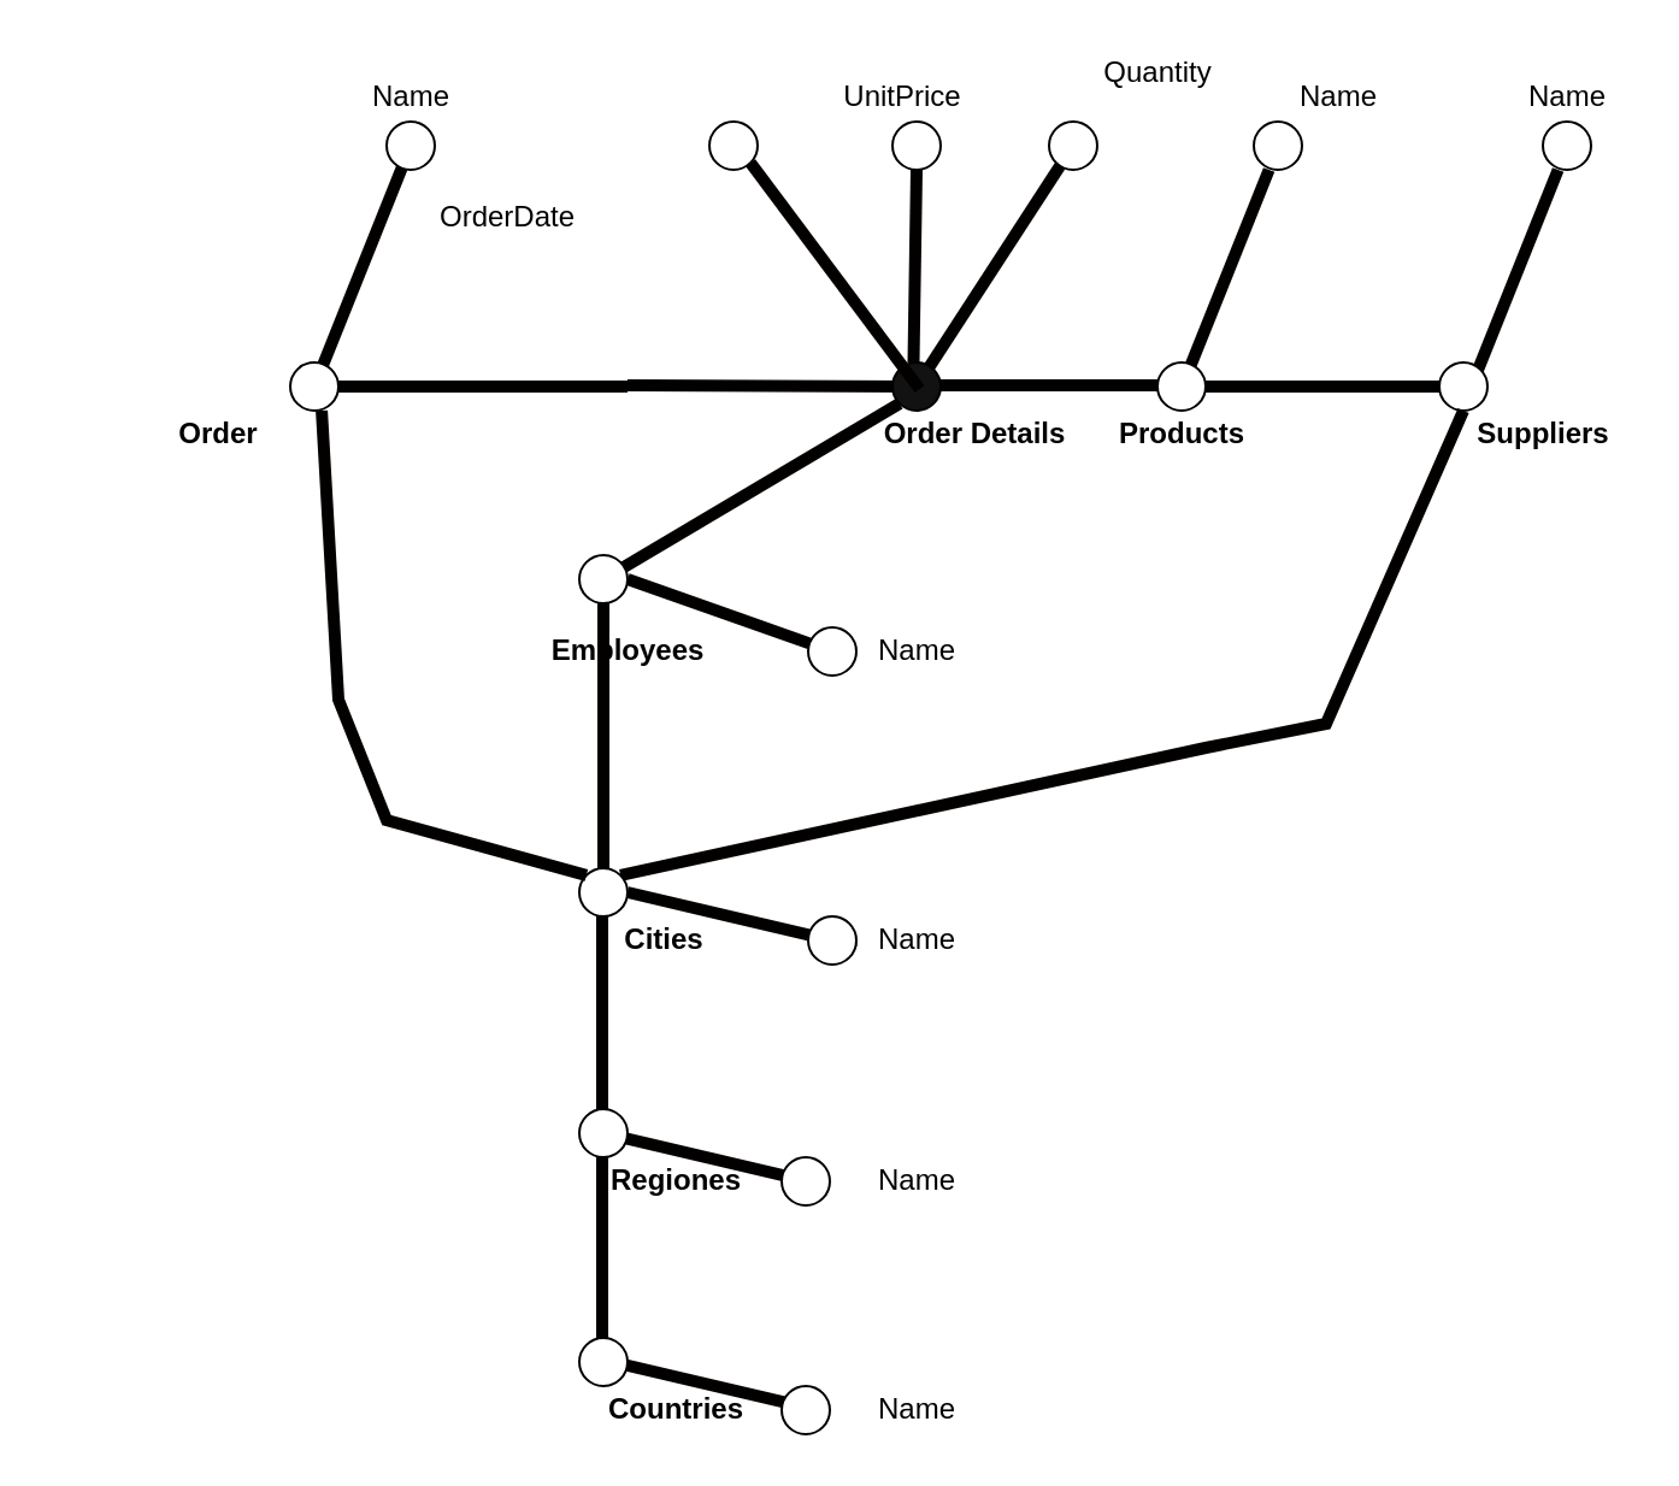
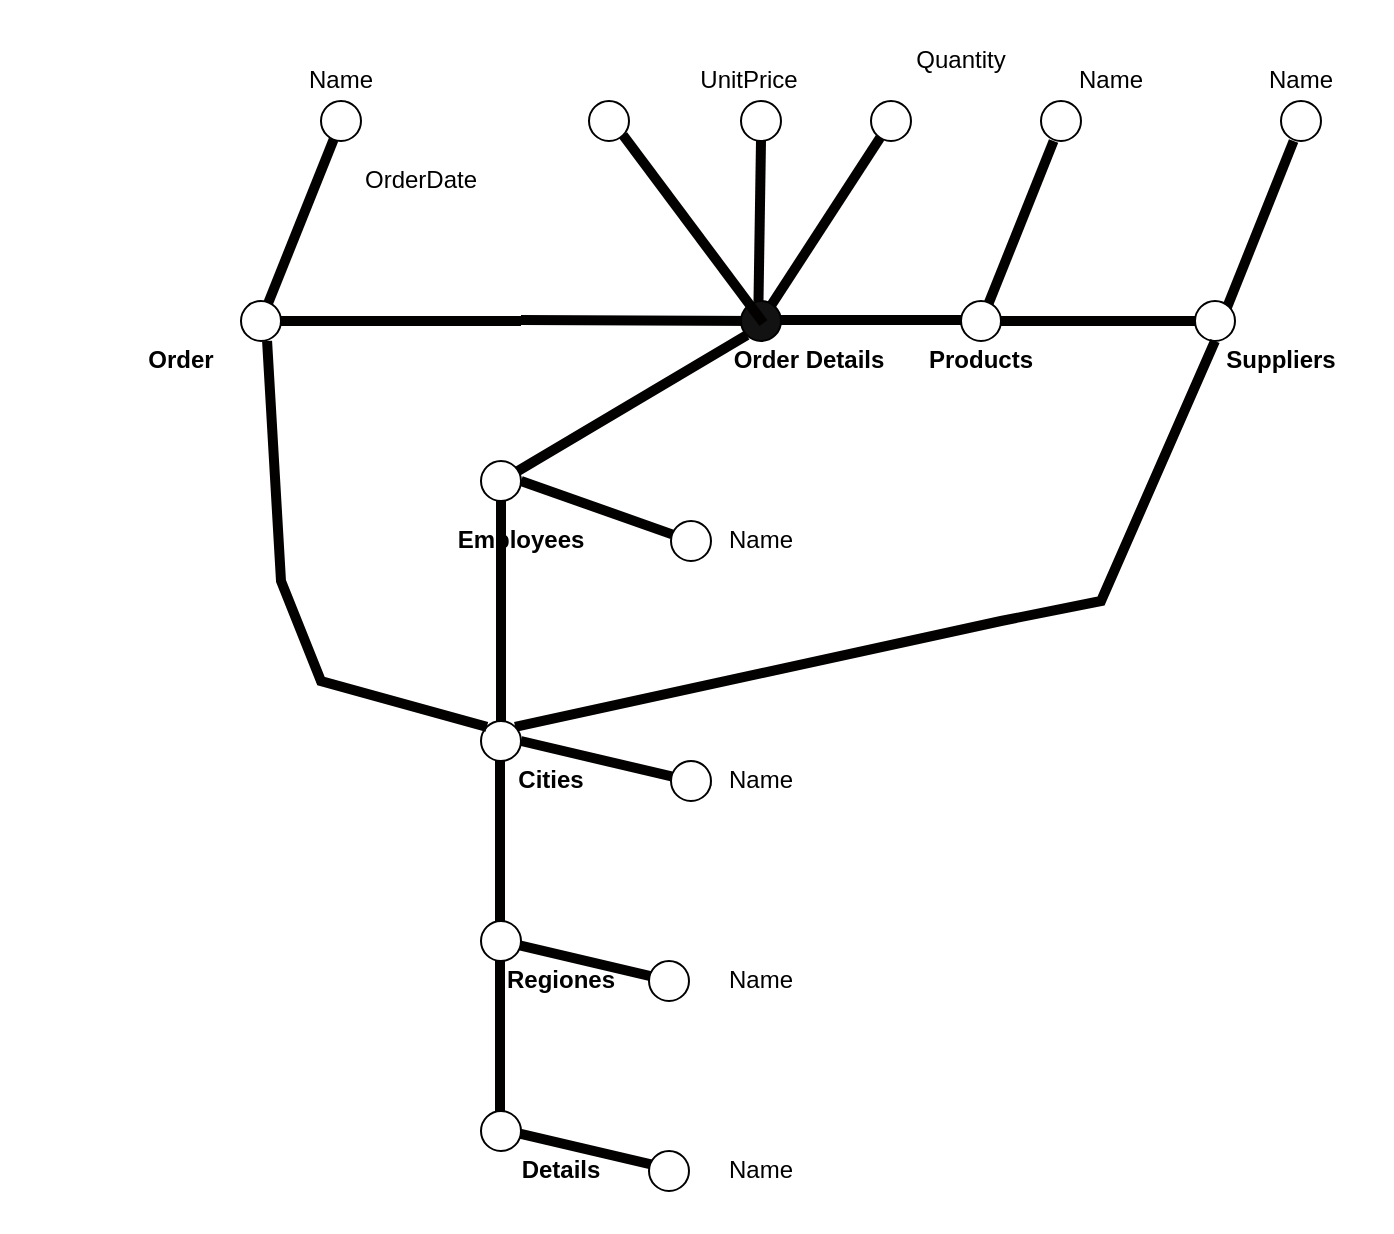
  <mxCell id="0" />
  <mxCell id="1" parent="0" />
  <mxCell id="2" value="" style="endArrow=none;html=1;rounded=0;fillColor=#a20025;strokeColor=#030000;strokeWidth=5;startArrow=none;exitX=0.5;exitY=0;exitDx=0;exitDy=0;" edge="1" parent="1"><mxGeometry width="50" height="50" relative="1" as="geometry"><mxPoint x="490" y="160.72" as="sourcePoint" /><mxPoint x="526.286" y="70.005" as="targetPoint" /></mxGeometry></mxCell>
  <mxCell id="3" value="" style="endArrow=none;html=1;rounded=0;fillColor=#a20025;strokeColor=#030000;strokeWidth=5;startArrow=none;exitX=0.5;exitY=0;exitDx=0;exitDy=0;" edge="1" parent="1" source="10"><mxGeometry width="50" height="50" relative="1" as="geometry"><mxPoint x="130" y="160" as="sourcePoint" /><mxPoint x="170.286" y="59.285" as="targetPoint" /></mxGeometry></mxCell>
  <mxCell id="4" value="" style="endArrow=none;html=1;rounded=0;fillColor=#a20025;strokeColor=#030000;strokeWidth=5;startArrow=none;" edge="1" parent="1"><mxGeometry width="50" height="50" relative="1" as="geometry"><mxPoint x="500" y="160" as="sourcePoint" /><mxPoint x="610" y="160" as="targetPoint" /></mxGeometry></mxCell>
  <mxCell id="5" value="" style="endArrow=none;html=1;rounded=0;fillColor=#a20025;strokeColor=#030000;strokeWidth=5;startArrow=none;" edge="1" parent="1" source="12"><mxGeometry width="50" height="50" relative="1" as="geometry"><mxPoint x="10" y="160" as="sourcePoint" /><mxPoint x="260" y="160" as="targetPoint" /></mxGeometry></mxCell>
  <mxCell id="6" value="Order Details" style="text;html=1;align=center;verticalAlign=middle;resizable=0;points=[];autosize=1;strokeColor=none;fillColor=none;fontStyle=1" vertex="1" parent="1"><mxGeometry x="359" y="170" width="90" height="20" as="geometry" /></mxCell>
  <mxCell id="7" value="Suppliers" style="text;html=1;align=center;verticalAlign=middle;resizable=0;points=[];autosize=1;strokeColor=none;fillColor=none;fontStyle=1" vertex="1" parent="1"><mxGeometry x="605" y="170" width="70" height="20" as="geometry" /></mxCell>
  <mxCell id="8" value="Employees" style="text;html=1;align=center;verticalAlign=middle;resizable=0;points=[];autosize=1;strokeColor=none;fillColor=none;fontStyle=1" vertex="1" parent="1"><mxGeometry x="220" y="260" width="80" height="20" as="geometry" /></mxCell>
  <mxCell id="9" value="Name" style="text;html=1;align=center;verticalAlign=middle;resizable=0;points=[];autosize=1;strokeColor=none;fillColor=none;" vertex="1" parent="1"><mxGeometry x="145" y="30" width="50" height="20" as="geometry" /></mxCell>
  <mxCell id="10" value="" style="ellipse;whiteSpace=wrap;html=1;aspect=fixed;" vertex="1" parent="1"><mxGeometry x="160" y="50" width="20" height="20" as="geometry" /></mxCell>
  <mxCell id="11" value="" style="endArrow=none;html=1;rounded=0;fillColor=#a20025;strokeColor=#030000;strokeWidth=5;startArrow=none;exitX=0.5;exitY=0;exitDx=0;exitDy=0;" edge="1" parent="1" target="10"><mxGeometry width="50" height="50" relative="1" as="geometry"><mxPoint x="130" y="160" as="sourcePoint" /><mxPoint x="170.286" y="59.285" as="targetPoint" /></mxGeometry></mxCell>
  <mxCell id="12" value="" style="ellipse;whiteSpace=wrap;html=1;aspect=fixed;" vertex="1" parent="1"><mxGeometry x="120" y="150" width="20" height="20" as="geometry" /></mxCell>
  <mxCell id="13" value="" style="ellipse;whiteSpace=wrap;html=1;aspect=fixed;" vertex="1" parent="1"><mxGeometry x="435" y="50" width="20" height="20" as="geometry" /></mxCell>
  <mxCell id="14" value="" style="endArrow=none;html=1;rounded=0;fillColor=#a20025;strokeColor=#030000;strokeWidth=5;startArrow=none;" edge="1" parent="1" target="13"><mxGeometry width="50" height="50" relative="1" as="geometry"><mxPoint x="380" y="160" as="sourcePoint" /><mxPoint x="439" y="70" as="targetPoint" /></mxGeometry></mxCell>
  <mxCell id="15" value="Name" style="text;html=1;align=center;verticalAlign=middle;resizable=0;points=[];autosize=1;strokeColor=none;fillColor=none;" vertex="1" parent="1"><mxGeometry x="530" y="30" width="50" height="20" as="geometry" /></mxCell>
  <mxCell id="16" value="" style="ellipse;whiteSpace=wrap;html=1;aspect=fixed;" vertex="1" parent="1"><mxGeometry x="520" y="50" width="20" height="20" as="geometry" /></mxCell>
  <mxCell id="17" value="" style="endArrow=none;html=1;rounded=0;fillColor=#a20025;strokeColor=#030000;strokeWidth=5;startArrow=none;exitX=0.5;exitY=0;exitDx=0;exitDy=0;" edge="1" parent="1"><mxGeometry width="50" height="50" relative="1" as="geometry"><mxPoint x="610" y="160.72" as="sourcePoint" /><mxPoint x="646.286" y="70.005" as="targetPoint" /></mxGeometry></mxCell>
  <mxCell id="18" value="" style="ellipse;whiteSpace=wrap;html=1;aspect=fixed;" vertex="1" parent="1"><mxGeometry x="640" y="50" width="20" height="20" as="geometry" /></mxCell>
  <mxCell id="19" value="" style="ellipse;whiteSpace=wrap;html=1;aspect=fixed;" vertex="1" parent="1"><mxGeometry x="597" y="150" width="20" height="20" as="geometry" /></mxCell>
  <mxCell id="20" value="Name" style="text;html=1;align=center;verticalAlign=middle;resizable=0;points=[];autosize=1;strokeColor=none;fillColor=none;" vertex="1" parent="1"><mxGeometry x="625" y="30" width="50" height="20" as="geometry" /></mxCell>
  <mxCell id="21" value="Name" style="text;html=1;align=center;verticalAlign=middle;resizable=0;points=[];autosize=1;strokeColor=none;fillColor=none;" vertex="1" parent="1"><mxGeometry x="355" y="260" width="50" height="20" as="geometry" /></mxCell>
  <mxCell id="22" value="" style="endArrow=none;html=1;rounded=0;fillColor=#a20025;strokeColor=#030000;strokeWidth=5;startArrow=none;" edge="1" parent="1"><mxGeometry width="50" height="50" relative="1" as="geometry"><mxPoint x="20" y="159.5" as="sourcePoint" /><mxPoint x="20" y="159.5" as="targetPoint" /></mxGeometry></mxCell>
  <mxCell id="23" value="Order" style="text;html=1;align=center;verticalAlign=middle;resizable=0;points=[];autosize=1;strokeColor=none;fillColor=none;fontStyle=1" vertex="1" parent="1"><mxGeometry x="50" y="170" width="80" height="20" as="geometry" /></mxCell>
  <mxCell id="24" value="" style="endArrow=none;html=1;rounded=0;fillColor=#a20025;strokeColor=#030000;strokeWidth=5;startArrow=none;" edge="1" parent="1"><mxGeometry width="50" height="50" relative="1" as="geometry"><mxPoint x="380" y="159.5" as="sourcePoint" /><mxPoint x="490" y="159.5" as="targetPoint" /></mxGeometry></mxCell>
  <mxCell id="25" value="" style="endArrow=none;html=1;rounded=0;fillColor=#a20025;strokeColor=#030000;strokeWidth=5;startArrow=none;" edge="1" parent="1"><mxGeometry width="50" height="50" relative="1" as="geometry"><mxPoint x="260" y="159.5" as="sourcePoint" /><mxPoint x="380" y="160" as="targetPoint" /></mxGeometry></mxCell>
  <mxCell id="26" value="" style="ellipse;whiteSpace=wrap;html=1;aspect=fixed;fillColor=#121212;" vertex="1" parent="1"><mxGeometry x="370" y="150" width="20" height="20" as="geometry" /></mxCell>
  <mxCell id="27" value="" style="ellipse;whiteSpace=wrap;html=1;aspect=fixed;" vertex="1" parent="1"><mxGeometry x="480" y="150" width="20" height="20" as="geometry" /></mxCell>
  <mxCell id="28" value="Products" style="text;html=1;align=center;verticalAlign=middle;resizable=0;points=[];autosize=1;strokeColor=none;fillColor=none;fontStyle=1" vertex="1" parent="1"><mxGeometry x="455" y="170" width="70" height="20" as="geometry" /></mxCell>
  <mxCell id="29" value="" style="endArrow=none;html=1;rounded=0;fillColor=#a20025;strokeColor=#030000;strokeWidth=5;startArrow=none;entryX=0.5;entryY=1;entryDx=0;entryDy=0;exitX=1;exitY=0;exitDx=0;exitDy=0;" edge="1" parent="1" source="31" target="19"><mxGeometry width="50" height="50" relative="1" as="geometry"><mxPoint x="470" y="340" as="sourcePoint" /><mxPoint x="540" y="250" as="targetPoint" /><Array as="points"><mxPoint x="500" y="310" /><mxPoint x="550" y="300" /></Array></mxGeometry></mxCell>
  <mxCell id="30" value="" style="endArrow=none;html=1;rounded=0;fillColor=#a20025;strokeColor=#030000;strokeWidth=5;startArrow=none;entryX=0.5;entryY=1;entryDx=0;entryDy=0;" edge="1" parent="1" target="58"><mxGeometry width="50" height="50" relative="1" as="geometry"><mxPoint x="250" y="370" as="sourcePoint" /><mxPoint x="268.969" y="320.001" as="targetPoint" /></mxGeometry></mxCell>
  <mxCell id="31" value="" style="ellipse;whiteSpace=wrap;html=1;aspect=fixed;" vertex="1" parent="1"><mxGeometry x="240" y="360" width="20" height="20" as="geometry" /></mxCell>
  <mxCell id="32" value="Cities" style="text;html=1;align=center;verticalAlign=middle;resizable=0;points=[];autosize=1;strokeColor=none;fillColor=none;fontStyle=1" vertex="1" parent="1"><mxGeometry x="250" y="380" width="50" height="20" as="geometry" /></mxCell>
  <mxCell id="33" value="" style="endArrow=none;html=1;rounded=0;fillColor=#a20025;strokeColor=#030000;strokeWidth=5;startArrow=none;entryX=0.5;entryY=1;entryDx=0;entryDy=0;" edge="1" parent="1"><mxGeometry width="50" height="50" relative="1" as="geometry"><mxPoint x="249.5" y="460" as="sourcePoint" /><mxPoint x="249.5" y="380" as="targetPoint" /></mxGeometry></mxCell>
  <mxCell id="34" value="Regiones" style="text;html=1;align=center;verticalAlign=middle;resizable=0;points=[];autosize=1;strokeColor=none;fillColor=none;fontStyle=1" vertex="1" parent="1"><mxGeometry x="245" y="480" width="70" height="20" as="geometry" /></mxCell>
  <mxCell id="35" value="" style="endArrow=none;html=1;rounded=0;fillColor=#a20025;strokeColor=#030000;strokeWidth=5;startArrow=none;entryX=0.5;entryY=1;entryDx=0;entryDy=0;" edge="1" parent="1"><mxGeometry width="50" height="50" relative="1" as="geometry"><mxPoint x="249.5" y="560" as="sourcePoint" /><mxPoint x="249.5" y="480" as="targetPoint" /></mxGeometry></mxCell>
- <mxCell id="36" value="Countries" style="text;html=1;align=center;verticalAlign=middle;resizable=0;points=[];autosize=1;strokeColor=none;fillColor=none;fontStyle=1" vertex="1" parent="1"><mxGeometry x="245" y="575" width="70" height="20" as="geometry" /></mxCell>
+ <mxCell id="36" value="Details" style="text;html=1;align=center;verticalAlign=middle;resizable=0;points=[];autosize=1;strokeColor=none;fillColor=none;fontStyle=1" vertex="1" parent="1"><mxGeometry x="245" y="575" width="70" height="20" as="geometry" /></mxCell>
  <mxCell id="37" value="" style="endArrow=none;html=1;rounded=0;fillColor=#a20025;strokeColor=#030000;strokeWidth=5;startArrow=none;entryX=0;entryY=1;entryDx=0;entryDy=0;" edge="1" parent="1" target="26"><mxGeometry width="50" height="50" relative="1" as="geometry"><mxPoint x="250" y="240" as="sourcePoint" /><mxPoint x="250" y="170" as="targetPoint" /></mxGeometry></mxCell>
  <mxCell id="38" value="" style="ellipse;whiteSpace=wrap;html=1;aspect=fixed;" vertex="1" parent="1"><mxGeometry x="335" y="260" width="20" height="20" as="geometry" /></mxCell>
  <mxCell id="39" value="" style="endArrow=none;html=1;rounded=0;fillColor=#a20025;strokeColor=#030000;strokeWidth=5;startArrow=none;" edge="1" parent="1" target="38"><mxGeometry width="50" height="50" relative="1" as="geometry"><mxPoint x="260" y="240" as="sourcePoint" /><mxPoint x="340" y="240" as="targetPoint" /></mxGeometry></mxCell>
  <mxCell id="40" value="" style="endArrow=none;html=1;rounded=0;fillColor=#a20025;strokeColor=#030000;strokeWidth=5;startArrow=none;exitX=1;exitY=0.5;exitDx=0;exitDy=0;" edge="1" parent="1" source="41"><mxGeometry width="50" height="50" relative="1" as="geometry"><mxPoint x="269.92" y="400" as="sourcePoint" /><mxPoint x="339.997" y="391.24" as="targetPoint" /></mxGeometry></mxCell>
  <mxCell id="41" value="" style="ellipse;whiteSpace=wrap;html=1;aspect=fixed;" vertex="1" parent="1"><mxGeometry x="335" y="380" width="20" height="20" as="geometry" /></mxCell>
  <mxCell id="42" value="" style="endArrow=none;html=1;rounded=0;fillColor=#a20025;strokeColor=#030000;strokeWidth=5;startArrow=none;exitX=1;exitY=0.5;exitDx=0;exitDy=0;" edge="1" parent="1" source="31" target="41"><mxGeometry width="50" height="50" relative="1" as="geometry"><mxPoint x="260" y="370" as="sourcePoint" /><mxPoint x="339.997" y="391.24" as="targetPoint" /></mxGeometry></mxCell>
  <mxCell id="43" value="Name" style="text;html=1;align=center;verticalAlign=middle;resizable=0;points=[];autosize=1;strokeColor=none;fillColor=none;" vertex="1" parent="1"><mxGeometry x="355" y="380" width="50" height="20" as="geometry" /></mxCell>
  <mxCell id="44" value="" style="endArrow=none;html=1;rounded=0;fillColor=#a20025;strokeColor=#030000;strokeWidth=5;startArrow=none;exitX=1;exitY=0.5;exitDx=0;exitDy=0;" edge="1" parent="1"><mxGeometry width="50" height="50" relative="1" as="geometry"><mxPoint x="250" y="470" as="sourcePoint" /><mxPoint x="325.266" y="487.71" as="targetPoint" /></mxGeometry></mxCell>
  <mxCell id="45" value="" style="ellipse;whiteSpace=wrap;html=1;aspect=fixed;" vertex="1" parent="1"><mxGeometry x="240" y="460" width="20" height="20" as="geometry" /></mxCell>
  <mxCell id="46" value="" style="ellipse;whiteSpace=wrap;html=1;aspect=fixed;" vertex="1" parent="1"><mxGeometry x="324" y="480" width="20" height="20" as="geometry" /></mxCell>
  <mxCell id="47" value="Name" style="text;html=1;align=center;verticalAlign=middle;resizable=0;points=[];autosize=1;strokeColor=none;fillColor=none;" vertex="1" parent="1"><mxGeometry x="355" y="480" width="50" height="20" as="geometry" /></mxCell>
  <mxCell id="48" value="" style="endArrow=none;html=1;rounded=0;fillColor=#a20025;strokeColor=#030000;strokeWidth=5;startArrow=none;exitX=1;exitY=0.5;exitDx=0;exitDy=0;" edge="1" parent="1"><mxGeometry width="50" height="50" relative="1" as="geometry"><mxPoint x="254" y="565" as="sourcePoint" /><mxPoint x="329.266" y="582.71" as="targetPoint" /></mxGeometry></mxCell>
  <mxCell id="49" value="" style="ellipse;whiteSpace=wrap;html=1;aspect=fixed;" vertex="1" parent="1"><mxGeometry x="324" y="575" width="20" height="20" as="geometry" /></mxCell>
  <mxCell id="50" value="Name" style="text;html=1;align=center;verticalAlign=middle;resizable=0;points=[];autosize=1;strokeColor=none;fillColor=none;" vertex="1" parent="1"><mxGeometry x="355" y="575" width="50" height="20" as="geometry" /></mxCell>
  <mxCell id="51" value="" style="ellipse;whiteSpace=wrap;html=1;aspect=fixed;" vertex="1" parent="1"><mxGeometry x="240" y="555" width="20" height="20" as="geometry" /></mxCell>
  <mxCell id="52" value="Quantity" style="text;html=1;align=center;verticalAlign=middle;resizable=0;points=[];autosize=1;strokeColor=none;fillColor=none;" vertex="1" parent="1"><mxGeometry x="450" y="20" width="60" height="20" as="geometry" /></mxCell>
  <mxCell id="53" value="" style="endArrow=none;html=1;rounded=0;fillColor=#a20025;strokeColor=#030000;strokeWidth=5;startArrow=none;entryX=0.5;entryY=1;entryDx=0;entryDy=0;" edge="1" parent="1"><mxGeometry width="50" height="50" relative="1" as="geometry"><mxPoint x="491.961" y="50.194" as="sourcePoint" /><mxPoint x="492.5" y="50" as="targetPoint" /></mxGeometry></mxCell>
  <mxCell id="54" value="" style="endArrow=none;html=1;rounded=0;fillColor=#a20025;strokeColor=#030000;strokeWidth=5;startArrow=none;entryX=0.5;entryY=1;entryDx=0;entryDy=0;" edge="1" parent="1" source="57"><mxGeometry width="50" height="50" relative="1" as="geometry"><mxPoint x="378.75" y="150" as="sourcePoint" /><mxPoint x="381.25" y="60" as="targetPoint" /></mxGeometry></mxCell>
  <mxCell id="55" value="" style="endArrow=none;html=1;rounded=0;fillColor=#a20025;strokeColor=#030000;strokeWidth=5;startArrow=none;entryX=0.5;entryY=1;entryDx=0;entryDy=0;" edge="1" parent="1" target="57"><mxGeometry width="50" height="50" relative="1" as="geometry"><mxPoint x="378.75" y="150" as="sourcePoint" /><mxPoint x="381.25" y="60" as="targetPoint" /></mxGeometry></mxCell>
  <mxCell id="56" value="UnitPrice" style="text;html=1;align=center;verticalAlign=middle;resizable=0;points=[];autosize=1;strokeColor=none;fillColor=none;" vertex="1" parent="1"><mxGeometry x="344" y="30" width="60" height="20" as="geometry" /></mxCell>
  <mxCell id="57" value="" style="ellipse;whiteSpace=wrap;html=1;aspect=fixed;" vertex="1" parent="1"><mxGeometry x="370" y="50" width="20" height="20" as="geometry" /></mxCell>
  <mxCell id="58" value="" style="ellipse;whiteSpace=wrap;html=1;aspect=fixed;" vertex="1" parent="1"><mxGeometry x="240" y="230" width="20" height="20" as="geometry" /></mxCell>
  <mxCell id="59" value="" style="endArrow=none;html=1;rounded=0;fillColor=#a20025;strokeColor=#030000;strokeWidth=5;startArrow=none;entryX=1.038;entryY=0;entryDx=0;entryDy=0;exitX=0;exitY=0;exitDx=0;exitDy=0;entryPerimeter=0;" edge="1" parent="1" source="31" target="23"><mxGeometry width="50" height="50" relative="1" as="geometry"><mxPoint x="-139.999" y="452.929" as="sourcePoint" /><mxPoint x="209.93" y="260" as="targetPoint" /><Array as="points"><mxPoint x="160" y="340" /><mxPoint x="140" y="290" /></Array></mxGeometry></mxCell>
  <mxCell id="60" value="" style="endArrow=none;html=1;rounded=0;fillColor=#a20025;strokeColor=#030000;strokeWidth=5;startArrow=none;entryX=1;entryY=1;entryDx=0;entryDy=0;" edge="1" parent="1" target="62"><mxGeometry width="50" height="50" relative="1" as="geometry"><mxPoint x="381.24" y="161.06" as="sourcePoint" /><mxPoint x="320" y="70" as="targetPoint" /></mxGeometry></mxCell>
  <mxCell id="61" value="OrderDate" style="text;html=1;align=center;verticalAlign=middle;resizable=0;points=[];autosize=1;strokeColor=none;fillColor=none;" vertex="1" parent="1"><mxGeometry x="175" y="80" width="70" height="20" as="geometry" /></mxCell>
  <mxCell id="62" value="" style="ellipse;whiteSpace=wrap;html=1;aspect=fixed;" vertex="1" parent="1"><mxGeometry x="294" y="50" width="20" height="20" as="geometry" /></mxCell>
